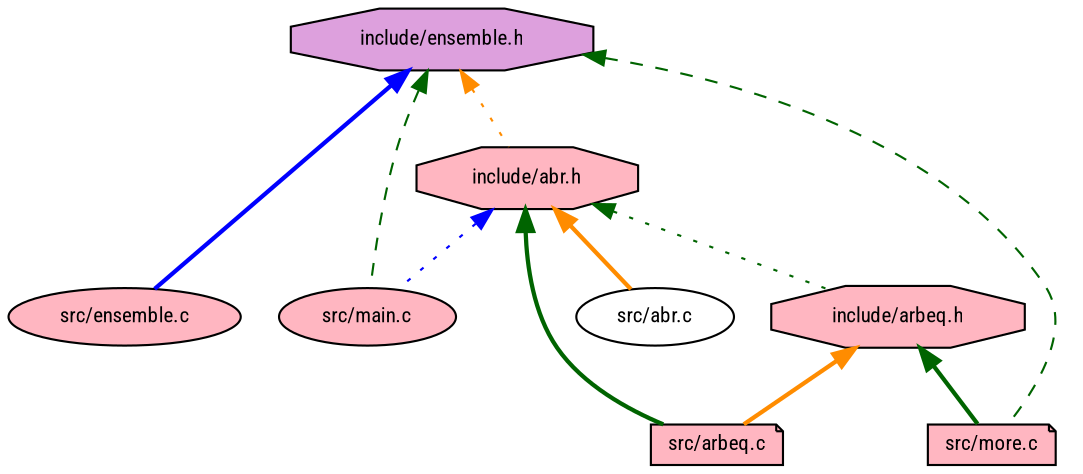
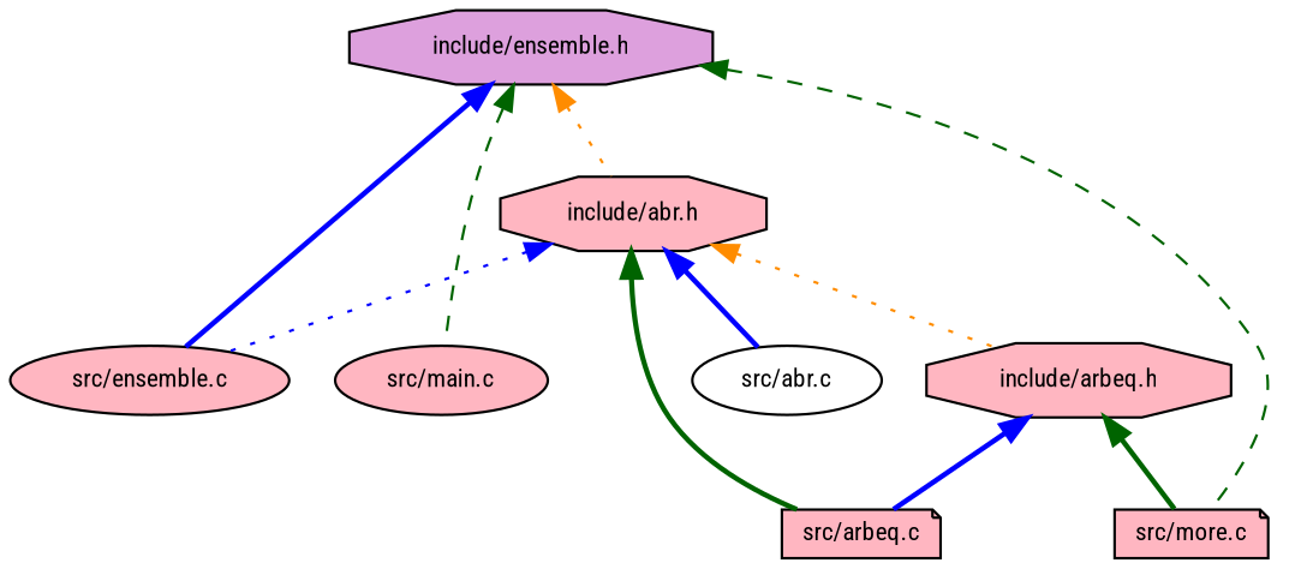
  digraph {
    fontname="Roboto Condensed"
    node [color=black fillcolor=lightpink fontname="Roboto Condensed" fontsize=10 shape=octagon style=filled]
    edge [color=darkgreen dir=back fontname="Roboto Condensed" fontsize=10 labelfontname=Helvetica labelfontsize=10 style=bold]
    n1 [fillcolor=plum fontcolor=black height=0.2 label="include/ensemble.h" width=0.4]
    n2 [height=0.2 label="src/ensemble.c" shape=ellipse width=0.4]
    n3 [height=0.2 label="src/main.c" shape=ellipse width=0.4]
    n4 [height=0.2 label="src/more.c" shape=note width=0.4]
    n5 [height=0.2 label="include/abr.h" width=0.4]
    n6 [fillcolor=white height=0.2 label="src/abr.c" shape=ellipse width=0.4]
    n7 [height=0.2 label="include/arbeq.h" width=0.4]
    n8 [height=0.2 label="src/arbeq.c" shape=note width=0.4]
    n1 -> n2 [color=blue]
    n1 -> n3 [style=dashed]
    n1 -> n4 [style=dashed]
    n1 -> n5 [color=darkorange style=dotted]
-   n5 -> n3 [color=blue style=dotted]
-   n5 -> n6 [color=darkorange]
-   n5 -> n7 [style=dotted]
+   n5 -> n2 [color=blue style=dotted]
+   n5 -> n6 [color=blue]
+   n5 -> n7 [color=darkorange style=dotted]
    n5 -> n8
    n7 -> n4
-   n7 -> n8 [color=darkorange]
+   n7 -> n8 [color=blue]
  }
